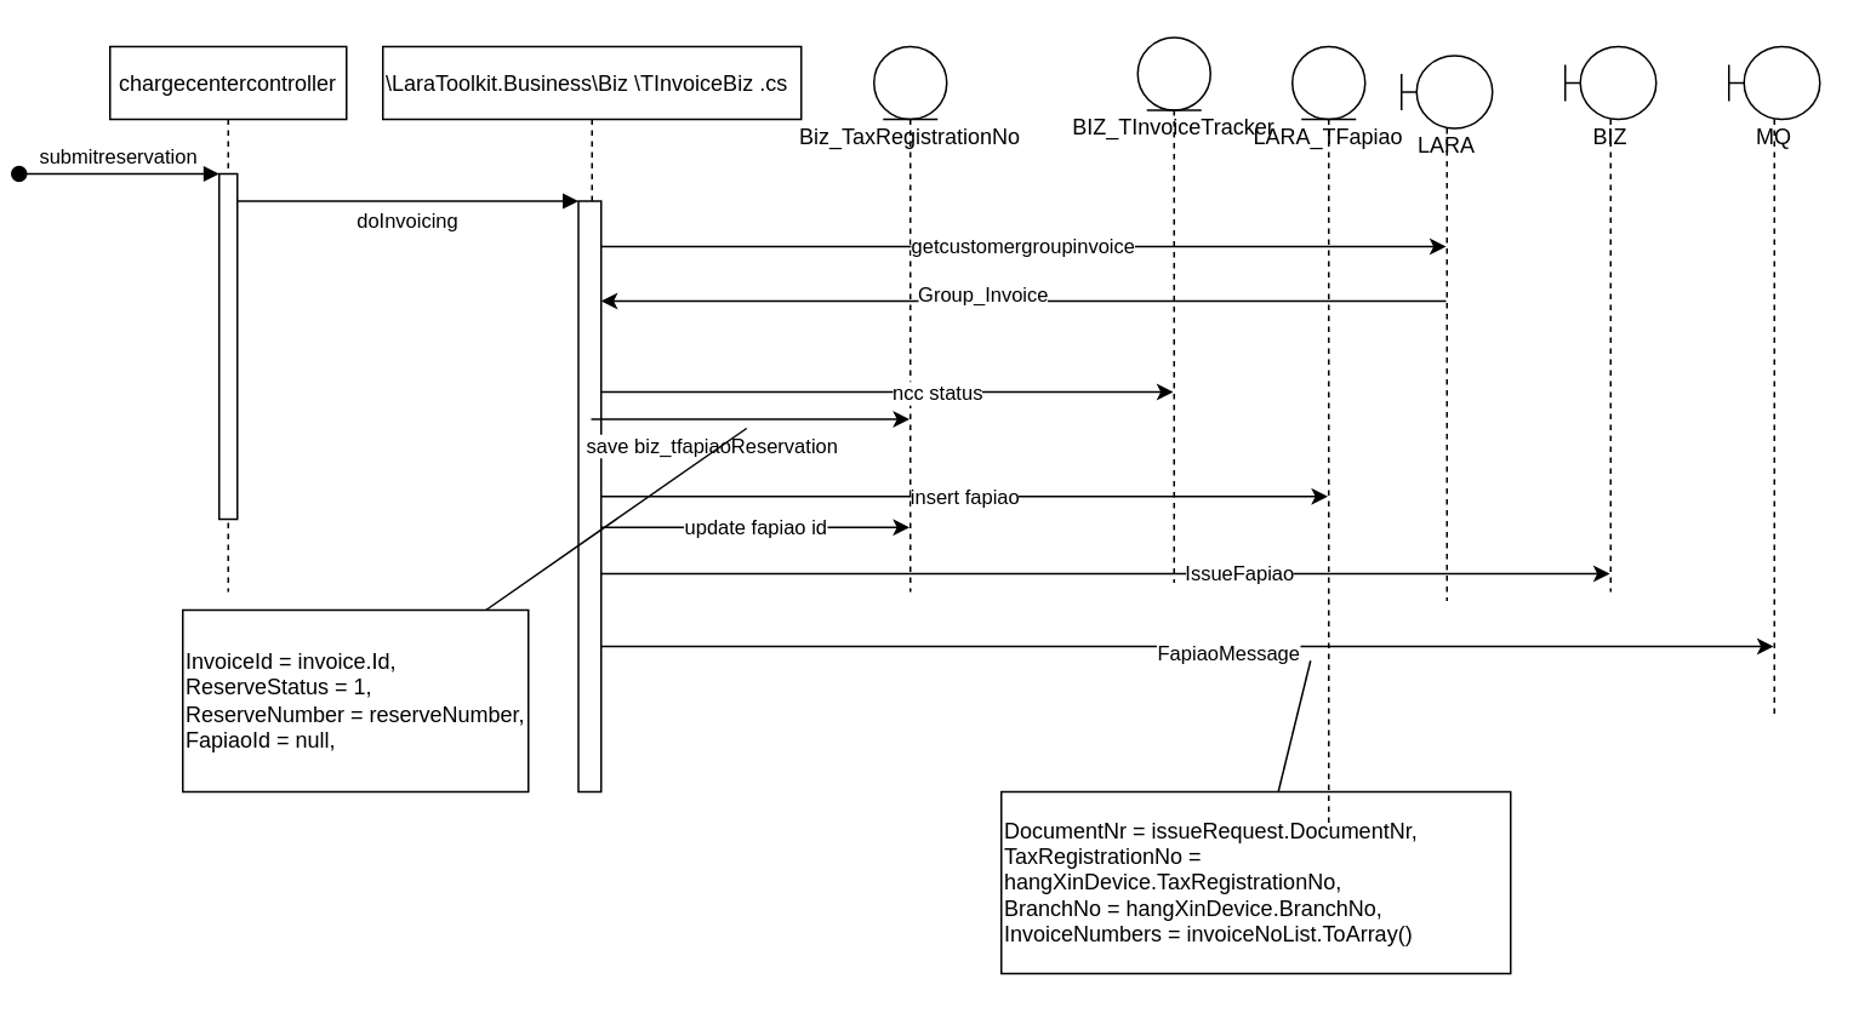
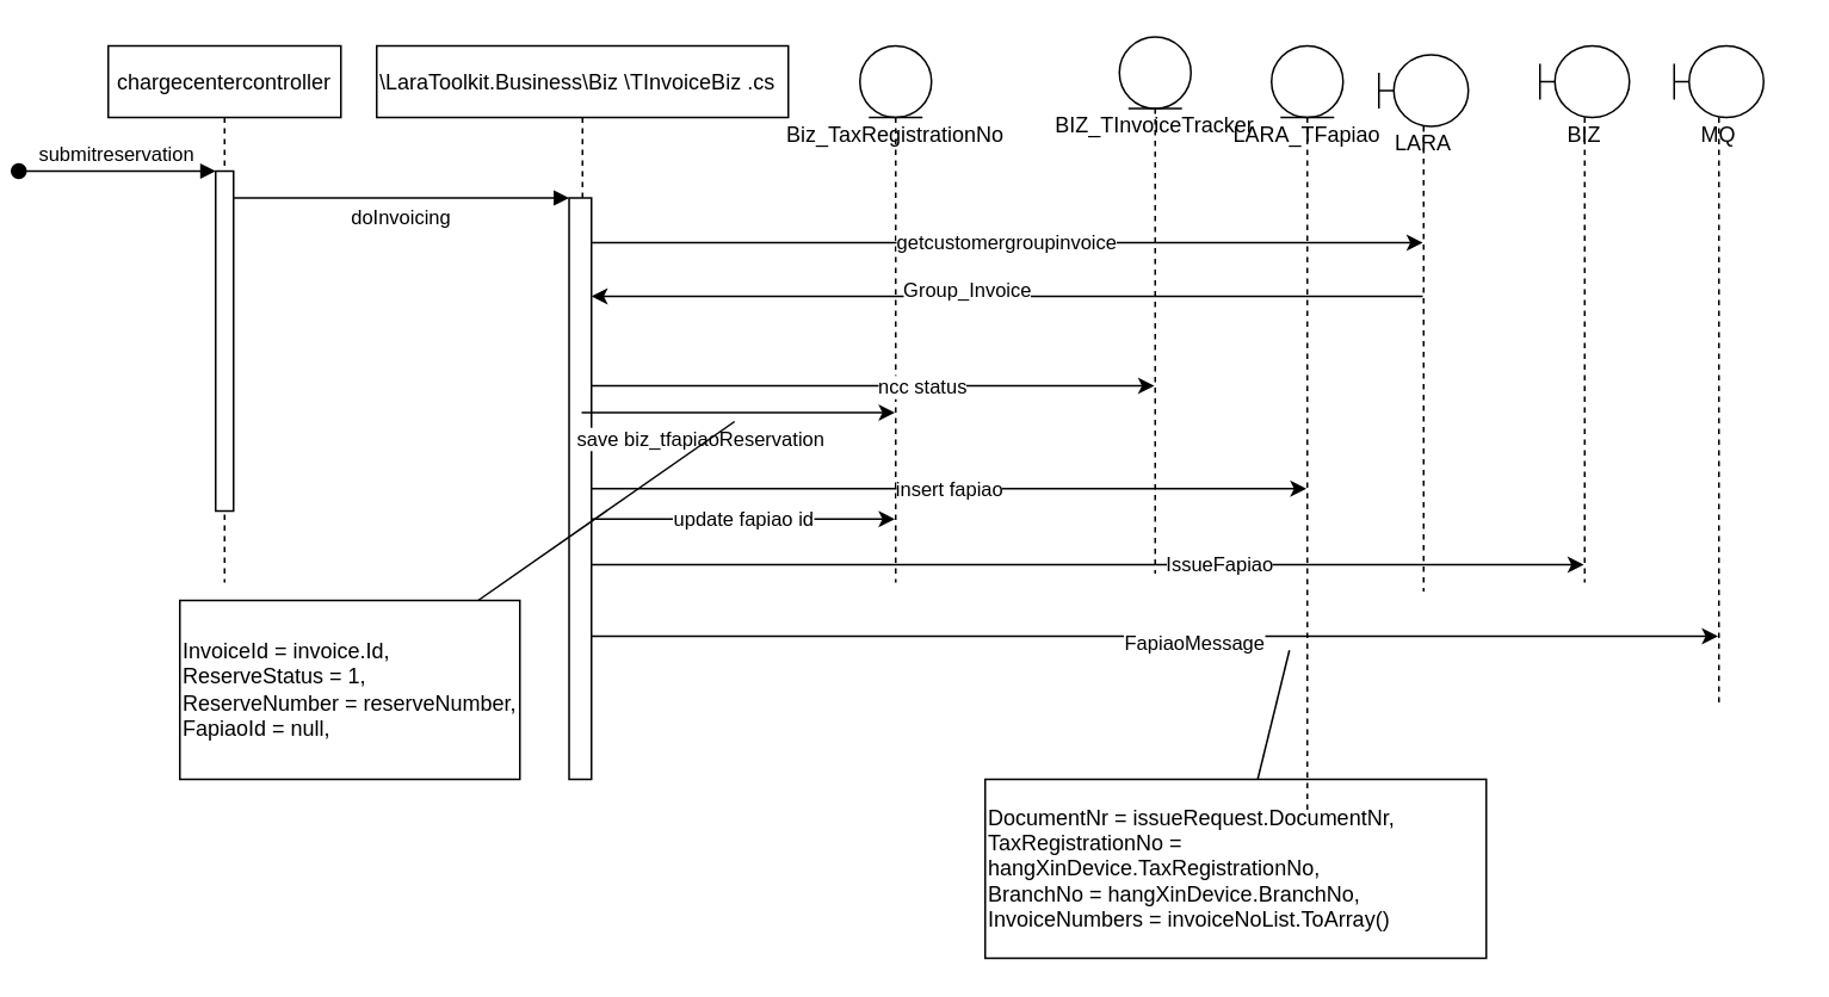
  <mxCell id="0" />
  <mxCell id="1" parent="0" />
  <mxCell id="2" value="chargecentercontroller" style="shape=umlLifeline;perimeter=lifelinePerimeter;container=1;collapsible=0;recursiveResize=0;rounded=0;shadow=0;strokeWidth=1;" parent="1" vertex="1"><mxGeometry x="20" y="25" width="130" height="300" as="geometry" /></mxCell>
  <mxCell id="3" value="" style="points=[];perimeter=orthogonalPerimeter;rounded=0;shadow=0;strokeWidth=1;" parent="2" vertex="1"><mxGeometry x="60" y="70" width="10" height="190" as="geometry" /></mxCell>
  <mxCell id="4" value="submitreservation" style="verticalAlign=bottom;startArrow=oval;endArrow=block;startSize=8;shadow=0;strokeWidth=1;" parent="2" target="3" edge="1"><mxGeometry relative="1" as="geometry"><mxPoint x="-50" y="70" as="sourcePoint" /></mxGeometry></mxCell>
  <mxCell id="5" value="\LaraToolkit.Business\Biz \TInvoiceBiz .cs" style="shape=umlLifeline;perimeter=lifelinePerimeter;container=1;collapsible=0;recursiveResize=0;rounded=0;shadow=0;strokeWidth=1;align=left;" parent="1" vertex="1"><mxGeometry x="170" y="25" width="230" height="410" as="geometry" /></mxCell>
  <mxCell id="6" value="" style="points=[];perimeter=orthogonalPerimeter;rounded=0;shadow=0;strokeWidth=1;" parent="5" vertex="1"><mxGeometry x="107.5" y="85" width="12.5" height="325" as="geometry" /></mxCell>
  <mxCell id="7" value="doInvoicing" style="verticalAlign=bottom;endArrow=block;entryX=0;entryY=0;shadow=0;strokeWidth=1;" parent="1" source="3" target="6" edge="1"><mxGeometry y="-20" relative="1" as="geometry"><mxPoint x="145" y="105" as="sourcePoint" /><mxPoint as="offset" /></mxGeometry></mxCell>
  <mxCell id="8" value="Biz_TaxRegistrationNo" style="shape=umlLifeline;participant=umlEntity;perimeter=lifelinePerimeter;whiteSpace=wrap;html=1;container=1;collapsible=0;recursiveResize=0;verticalAlign=top;spacingTop=36;outlineConnect=0;" vertex="1" parent="1"><mxGeometry x="440" y="25" width="40" height="300" as="geometry" /></mxCell>
  <mxCell id="9" style="edgeStyle=orthogonalEdgeStyle;rounded=0;orthogonalLoop=1;jettySize=auto;html=1;" edge="1" parent="1" source="11" target="6"><mxGeometry relative="1" as="geometry"><Array as="points"><mxPoint x="550" y="165" /><mxPoint x="550" y="165" /></Array></mxGeometry></mxCell>
  <mxCell id="10" value="Group_Invoice" style="edgeLabel;html=1;align=center;verticalAlign=middle;resizable=0;points=[];" vertex="1" connectable="0" parent="9"><mxGeometry x="0.098" y="-4" relative="1" as="geometry"><mxPoint as="offset" /></mxGeometry></mxCell>
  <mxCell id="11" value="LARA" style="shape=umlLifeline;participant=umlBoundary;perimeter=lifelinePerimeter;whiteSpace=wrap;html=1;container=1;collapsible=0;recursiveResize=0;verticalAlign=top;spacingTop=36;outlineConnect=0;" vertex="1" parent="1"><mxGeometry x="730" y="30" width="50" height="300" as="geometry" /></mxCell>
  <mxCell id="12" value="BIZ" style="shape=umlLifeline;participant=umlBoundary;perimeter=lifelinePerimeter;whiteSpace=wrap;html=1;container=1;collapsible=0;recursiveResize=0;verticalAlign=top;spacingTop=36;outlineConnect=0;" vertex="1" parent="1"><mxGeometry x="820" y="25" width="50" height="300" as="geometry" /></mxCell>
- <mxCell id="13" value="MQ" style="shape=umlLifeline;participant=umlBoundary;perimeter=lifelinePerimeter;whiteSpace=wrap;html=1;container=1;collapsible=0;recursiveResize=0;verticalAlign=top;spacingTop=36;outlineConnect=0;" vertex="1" parent="1"><mxGeometry x="910" y="25" width="50" height="370" as="geometry" /></mxCell>
+ <mxCell id="13" value="MQ" style="shape=umlLifeline;participant=umlBoundary;perimeter=lifelinePerimeter;whiteSpace=wrap;html=1;container=1;collapsible=0;recursiveResize=0;verticalAlign=top;spacingTop=36;outlineConnect=0;" vertex="1" parent="1"><mxGeometry x="895" y="25" width="50" height="370" as="geometry" /></mxCell>
  <mxCell id="14" value="BIZ_TInvoiceTracker" style="shape=umlLifeline;participant=umlEntity;perimeter=lifelinePerimeter;whiteSpace=wrap;html=1;container=1;collapsible=0;recursiveResize=0;verticalAlign=top;spacingTop=36;outlineConnect=0;" vertex="1" parent="1"><mxGeometry x="585" y="20" width="40" height="300" as="geometry" /></mxCell>
  <mxCell id="15" value="getcustomergroupinvoice" style="edgeStyle=orthogonalEdgeStyle;rounded=0;orthogonalLoop=1;jettySize=auto;html=1;" edge="1" parent="1" source="6" target="11"><mxGeometry relative="1" as="geometry"><Array as="points"><mxPoint x="640" y="135" /><mxPoint x="640" y="135" /></Array></mxGeometry></mxCell>
  <mxCell id="16" style="edgeStyle=orthogonalEdgeStyle;rounded=0;orthogonalLoop=1;jettySize=auto;html=1;" edge="1" parent="1" source="6" target="14"><mxGeometry relative="1" as="geometry"><Array as="points"><mxPoint x="520" y="215" /><mxPoint x="520" y="215" /></Array></mxGeometry></mxCell>
  <mxCell id="17" value="ncc status" style="edgeLabel;html=1;align=center;verticalAlign=middle;resizable=0;points=[];" vertex="1" connectable="0" parent="16"><mxGeometry x="0.172" relative="1" as="geometry"><mxPoint as="offset" /></mxGeometry></mxCell>
  <mxCell id="18" value="save biz_tfapiaoReservation" style="edgeStyle=orthogonalEdgeStyle;rounded=0;orthogonalLoop=1;jettySize=auto;html=1;" edge="1" parent="1" source="5" target="8"><mxGeometry x="-0.251" y="-15" relative="1" as="geometry"><mxPoint x="340" y="245" as="sourcePoint" /><mxPoint x="539.5" y="245" as="targetPoint" /><Array as="points"><mxPoint x="330" y="245" /><mxPoint x="330" y="245" /></Array><mxPoint as="offset" /></mxGeometry></mxCell>
  <mxCell id="19" value="" style="endArrow=none;html=1;rounded=0;" edge="1" parent="1" target="28"><mxGeometry relative="1" as="geometry"><mxPoint x="370" y="235" as="sourcePoint" /><mxPoint x="370" y="315" as="targetPoint" /></mxGeometry></mxCell>
  <mxCell id="20" style="edgeStyle=orthogonalEdgeStyle;rounded=0;orthogonalLoop=1;jettySize=auto;html=1;" edge="1" parent="1" source="6" target="12"><mxGeometry relative="1" as="geometry"><Array as="points"><mxPoint x="620" y="315" /><mxPoint x="620" y="315" /></Array></mxGeometry></mxCell>
  <mxCell id="21" value="IssueFapiao" style="edgeLabel;html=1;align=center;verticalAlign=middle;resizable=0;points=[];" vertex="1" connectable="0" parent="20"><mxGeometry x="0.262" y="1" relative="1" as="geometry"><mxPoint as="offset" /></mxGeometry></mxCell>
  <mxCell id="22" style="edgeStyle=orthogonalEdgeStyle;rounded=0;orthogonalLoop=1;jettySize=auto;html=1;" edge="1" parent="1" source="6" target="13"><mxGeometry relative="1" as="geometry"><Array as="points"><mxPoint x="700" y="355" /><mxPoint x="700" y="355" /></Array></mxGeometry></mxCell>
  <mxCell id="23" value="FapiaoMessage" style="edgeLabel;html=1;align=center;verticalAlign=middle;resizable=0;points=[];" vertex="1" connectable="0" parent="22"><mxGeometry x="0.068" y="-3" relative="1" as="geometry"><mxPoint as="offset" /></mxGeometry></mxCell>
  <mxCell id="24" value="&lt;div&gt;DocumentNr = issueRequest.DocumentNr,&lt;/div&gt;&lt;div&gt;TaxRegistrationNo = hangXinDevice.TaxRegistrationNo,&lt;/div&gt;&lt;div&gt;BranchNo = hangXinDevice.BranchNo,&lt;/div&gt;&lt;div&gt;InvoiceNumbers = invoiceNoList.ToArray()&lt;/div&gt;" style="shape=note;size=0;whiteSpace=wrap;html=1;align=left;" vertex="1" parent="1"><mxGeometry x="510" y="435" width="280" height="100" as="geometry" /></mxCell>
  <mxCell id="25" value="" style="endArrow=none;html=1;rounded=0;" edge="1" parent="1" target="24"><mxGeometry relative="1" as="geometry"><mxPoint x="680" y="362.8" as="sourcePoint" /><mxPoint x="570" y="394.995" as="targetPoint" /></mxGeometry></mxCell>
  <mxCell id="26" value="LARA_TFapiao" style="shape=umlLifeline;participant=umlEntity;perimeter=lifelinePerimeter;whiteSpace=wrap;html=1;container=1;collapsible=0;recursiveResize=0;verticalAlign=top;spacingTop=36;outlineConnect=0;" vertex="1" parent="1"><mxGeometry x="670" y="25" width="40" height="430" as="geometry" /></mxCell>
  <mxCell id="27" value="insert fapiao" style="edgeStyle=orthogonalEdgeStyle;rounded=0;orthogonalLoop=1;jettySize=auto;html=1;" edge="1" parent="1" source="6" target="26"><mxGeometry relative="1" as="geometry"><Array as="points"><mxPoint x="630" y="273" /><mxPoint x="630" y="273" /></Array></mxGeometry></mxCell>
  <mxCell id="28" value="&lt;div&gt;InvoiceId = invoice.Id,&lt;/div&gt;&lt;div&gt;ReserveStatus = 1,&lt;/div&gt;&lt;div&gt;ReserveNumber = reserveNumber,&lt;/div&gt;&lt;div&gt;FapiaoId = null,&lt;/div&gt;" style="shape=note;size=0;whiteSpace=wrap;html=1;align=left;" vertex="1" parent="1"><mxGeometry x="60" y="335" width="190" height="100" as="geometry" /></mxCell>
  <mxCell id="29" value="update fapiao id" style="edgeStyle=orthogonalEdgeStyle;rounded=0;orthogonalLoop=1;jettySize=auto;html=1;" edge="1" parent="1"><mxGeometry relative="1" as="geometry"><mxPoint x="290" y="289.5" as="sourcePoint" /><mxPoint x="459.5" y="289.5" as="targetPoint" /><Array as="points"><mxPoint x="420" y="290" /><mxPoint x="420" y="290" /></Array></mxGeometry></mxCell>
